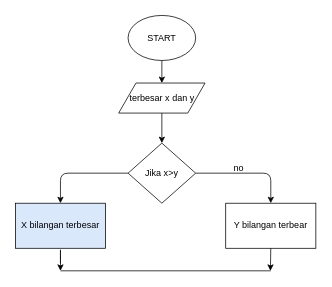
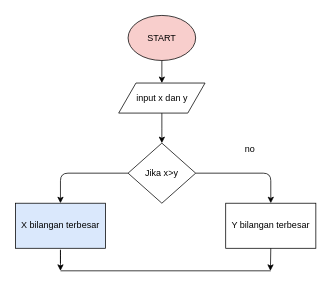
  <mxCell id="0" />
  <mxCell id="1" parent="0" />
- <mxCell id="2" value="START" style="ellipse;whiteSpace=wrap;html=1;" vertex="1" parent="1"><mxGeometry x="170" y="20" width="90" height="60" as="geometry" /></mxCell>
+ <mxCell id="2" value="START" style="ellipse;whiteSpace=wrap;html=1;fillColor=#f8cecc;" vertex="1" parent="1"><mxGeometry x="170" y="20" width="90" height="60" as="geometry" /></mxCell>
  <mxCell id="3" value="" style="endArrow=classic;html=1;exitX=0.5;exitY=1;exitDx=0;exitDy=0;" edge="1" parent="1" source="2"><mxGeometry width="50" height="50" relative="1" as="geometry"><mxPoint x="220" y="90" as="sourcePoint" /><mxPoint x="215" y="110" as="targetPoint" /><Array as="points" /></mxGeometry></mxCell>
  <mxCell id="4" value="" style="edgeStyle=orthogonalEdgeStyle;rounded=0;orthogonalLoop=1;jettySize=auto;html=1;" edge="1" parent="1" source="5"><mxGeometry relative="1" as="geometry"><mxPoint x="215" y="190" as="targetPoint" /></mxGeometry></mxCell>
- <mxCell id="5" value="terbesar x dan y" style="shape=parallelogram;perimeter=parallelogramPerimeter;whiteSpace=wrap;html=1;" vertex="1" parent="1"><mxGeometry x="157.5" y="110" width="115" height="40" as="geometry" /></mxCell>
+ <mxCell id="5" value="input x dan y" style="shape=parallelogram;perimeter=parallelogramPerimeter;whiteSpace=wrap;html=1;" vertex="1" parent="1"><mxGeometry x="157.5" y="110" width="115" height="40" as="geometry" /></mxCell>
  <mxCell id="6" value="Jika x&amp;gt;y" style="rhombus;whiteSpace=wrap;html=1;" vertex="1" parent="1"><mxGeometry x="170" y="190" width="90" height="80" as="geometry" /></mxCell>
  <mxCell id="7" value="" style="edgeStyle=segmentEdgeStyle;endArrow=classic;html=1;exitX=0;exitY=0.5;exitDx=0;exitDy=0;" edge="1" parent="1" source="6"><mxGeometry width="50" height="50" relative="1" as="geometry"><mxPoint x="160" y="230" as="sourcePoint" /><mxPoint x="80" y="270" as="targetPoint" /><Array as="points"><mxPoint x="80" y="230" /><mxPoint x="80" y="270" /></Array></mxGeometry></mxCell>
  <mxCell id="8" value="" style="edgeStyle=segmentEdgeStyle;endArrow=classic;html=1;exitX=1;exitY=0.5;exitDx=0;exitDy=0;" edge="1" parent="1" source="6"><mxGeometry width="50" height="50" relative="1" as="geometry"><mxPoint x="330" y="230" as="sourcePoint" /><mxPoint x="360" y="270" as="targetPoint" /><Array as="points"><mxPoint x="360" y="230" /><mxPoint x="360" y="270" /></Array></mxGeometry></mxCell>
  <mxCell id="9" value="X bilangan terbesar" style="rounded=0;whiteSpace=wrap;html=1;fillColor=#dae8fc;" vertex="1" parent="1"><mxGeometry x="20" y="270" width="120" height="60" as="geometry" /></mxCell>
- <mxCell id="10" value="Y bilangan terbear" style="rounded=0;whiteSpace=wrap;html=1;" vertex="1" parent="1"><mxGeometry x="300" y="270" width="120" height="60" as="geometry" /></mxCell>
- <mxCell id="11" value="no" style="text;html=1;align=center;verticalAlign=middle;resizable=0;points=[];autosize=1;" vertex="1" parent="1"><mxGeometry x="302" y="213" width="30" height="20" as="geometry" /></mxCell>
+ <mxCell id="10" value="Y bilangan terbesar" style="rounded=0;whiteSpace=wrap;html=1;" vertex="1" parent="1"><mxGeometry x="300" y="270" width="120" height="60" as="geometry" /></mxCell>
+ <mxCell id="11" value="no" style="text;html=1;align=center;verticalAlign=middle;resizable=0;points=[];autosize=1;" vertex="1" parent="1"><mxGeometry x="317" y="188" width="30" height="20" as="geometry" /></mxCell>
  <mxCell id="12" value="" style="endArrow=classic;html=1;" edge="1" parent="1"><mxGeometry width="50" height="50" relative="1" as="geometry"><mxPoint x="80" y="350" as="sourcePoint" /><mxPoint x="80" y="360" as="targetPoint" /><Array as="points"><mxPoint x="80" y="340" /><mxPoint x="80" y="330" /></Array></mxGeometry></mxCell>
  <mxCell id="13" value="" style="endArrow=classic;html=1;exitX=0.5;exitY=1;exitDx=0;exitDy=0;" edge="1" parent="1" source="10"><mxGeometry width="50" height="50" relative="1" as="geometry"><mxPoint x="359.5" y="340" as="sourcePoint" /><mxPoint x="360" y="360" as="targetPoint" /><Array as="points"><mxPoint x="359.5" y="360" /></Array></mxGeometry></mxCell>
  <mxCell id="14" value="" style="endArrow=none;html=1;" edge="1" parent="1"><mxGeometry width="50" height="50" relative="1" as="geometry"><mxPoint x="80" y="360" as="sourcePoint" /><mxPoint x="360" y="360" as="targetPoint" /></mxGeometry></mxCell>
